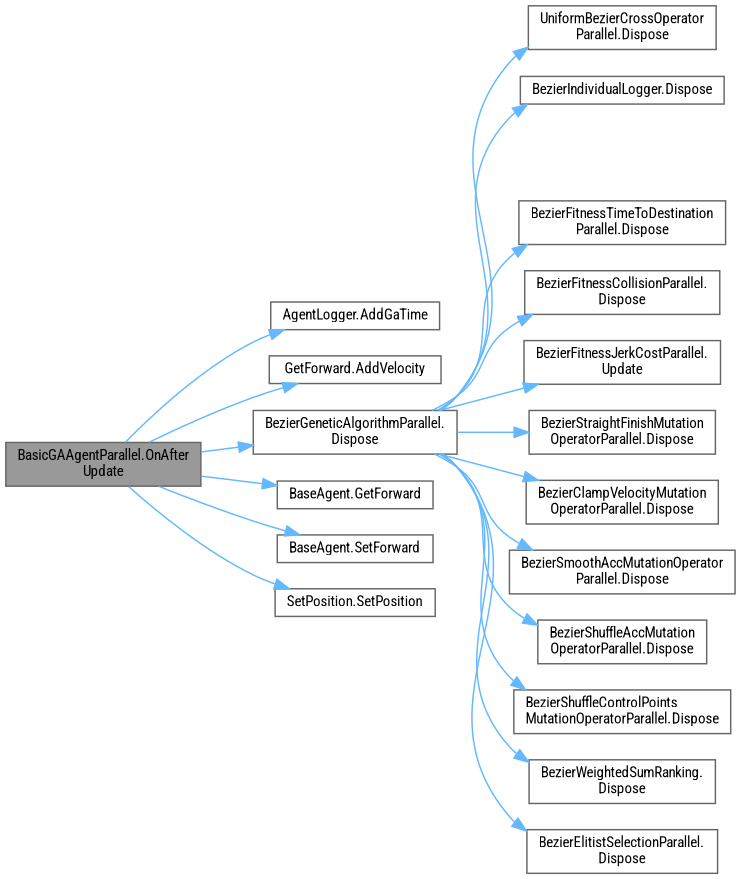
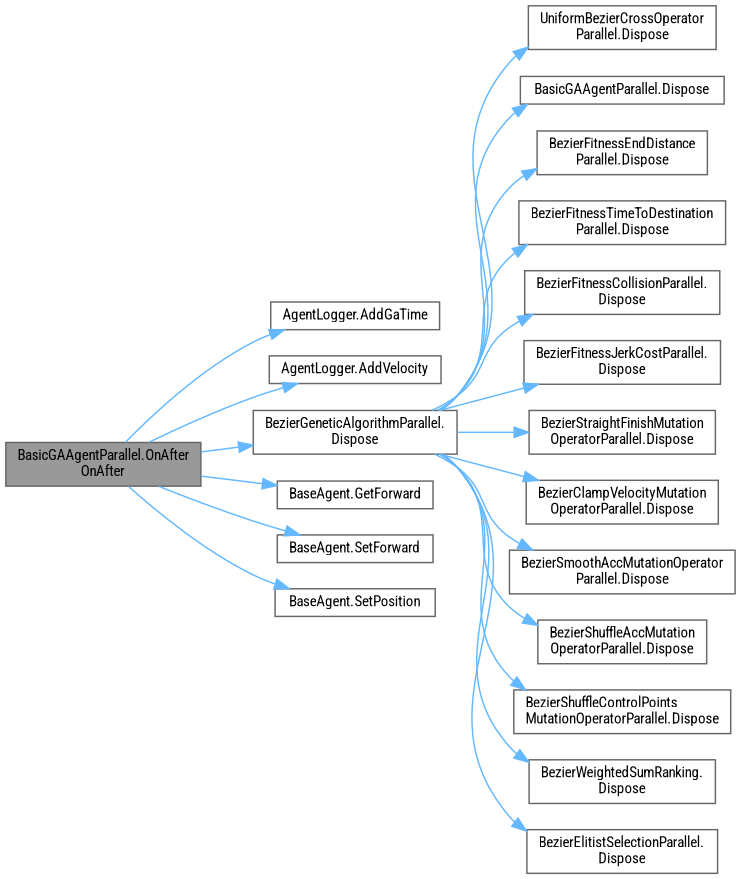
  digraph {
    fontname="Roboto Condensed"
    rankdir=LR
    node [color=grey40 fillcolor=white fontname="Roboto Condensed" fontsize=10 shape=box style=filled]
    edge [color=steelblue1 fontname="Roboto Condensed" fontsize=10 labelfontname=Helvetica labelfontsize=10 style=solid]
-   n1 [color=gray40 fillcolor=grey60 fontcolor=black height=0.2 label="BasicGAAgentParallel.OnAfter\lUpdate" width=0.4]
+   n1 [color=gray40 fillcolor=grey60 fontcolor=black height=0.2 label="BasicGAAgentParallel.OnAfter\lOnAfter" width=0.4]
    n2 [height=0.2 label="AgentLogger.AddGaTime" width=0.4]
-   n3 [height=0.2 label="GetForward.AddVelocity" width=0.4]
+   n3 [height=0.2 label="AgentLogger.AddVelocity" width=0.4]
    n4 [height=0.2 label="BezierGeneticAlgorithmParallel.\lDispose" width=0.4]
    n5 [height=0.2 label="BaseAgent.GetForward" width=0.4]
    n6 [height=0.2 label="BaseAgent.SetForward" width=0.4]
-   n7 [height=0.2 label="SetPosition.SetPosition" width=0.4]
+   n7 [height=0.2 label="BaseAgent.SetPosition" width=0.4]
    n8 [height=0.2 label="UniformBezierCrossOperator\lParallel.Dispose" width=0.4]
-   n9 [height=0.2 label="BezierIndividualLogger.Dispose" width=0.4]
+   n9 [height=0.2 label="BasicGAAgentParallel.Dispose" width=0.4]
+   n10 [height=0.2 label="BezierFitnessEndDistance\lParallel.Dispose" width=0.4]
    n11 [height=0.2 label="BezierFitnessTimeToDestination\lParallel.Dispose" width=0.4]
    n12 [height=0.2 label="BezierFitnessCollisionParallel.\lDispose" width=0.4]
-   n13 [height=0.2 label="BezierFitnessJerkCostParallel.\lUpdate" width=0.4]
+   n13 [height=0.2 label="BezierFitnessJerkCostParallel.\lDispose" width=0.4]
    n14 [height=0.2 label="BezierStraightFinishMutation\lOperatorParallel.Dispose" width=0.4]
    n15 [height=0.2 label="BezierClampVelocityMutation\lOperatorParallel.Dispose" width=0.4]
    n16 [height=0.2 label="BezierSmoothAccMutationOperator\lParallel.Dispose" width=0.4]
    n17 [height=0.2 label="BezierShuffleAccMutation\lOperatorParallel.Dispose" width=0.4]
    n18 [height=0.2 label="BezierShuffleControlPoints\lMutationOperatorParallel.Dispose" width=0.4]
    n19 [height=0.2 label="BezierWeightedSumRanking.\lDispose" width=0.4]
    n20 [height=0.2 label="BezierElitistSelectionParallel.\lDispose" width=0.4]
    n1 -> n2
    n1 -> n3
    n1 -> n4
    n1 -> n5
    n1 -> n6
    n1 -> n7
    n4 -> n8
    n4 -> n9
+   n4 -> n10
    n4 -> n11
    n4 -> n12
    n4 -> n13
    n4 -> n14
    n4 -> n15
    n4 -> n16
    n4 -> n17
    n4 -> n18
    n4 -> n19
    n4 -> n20
  }
